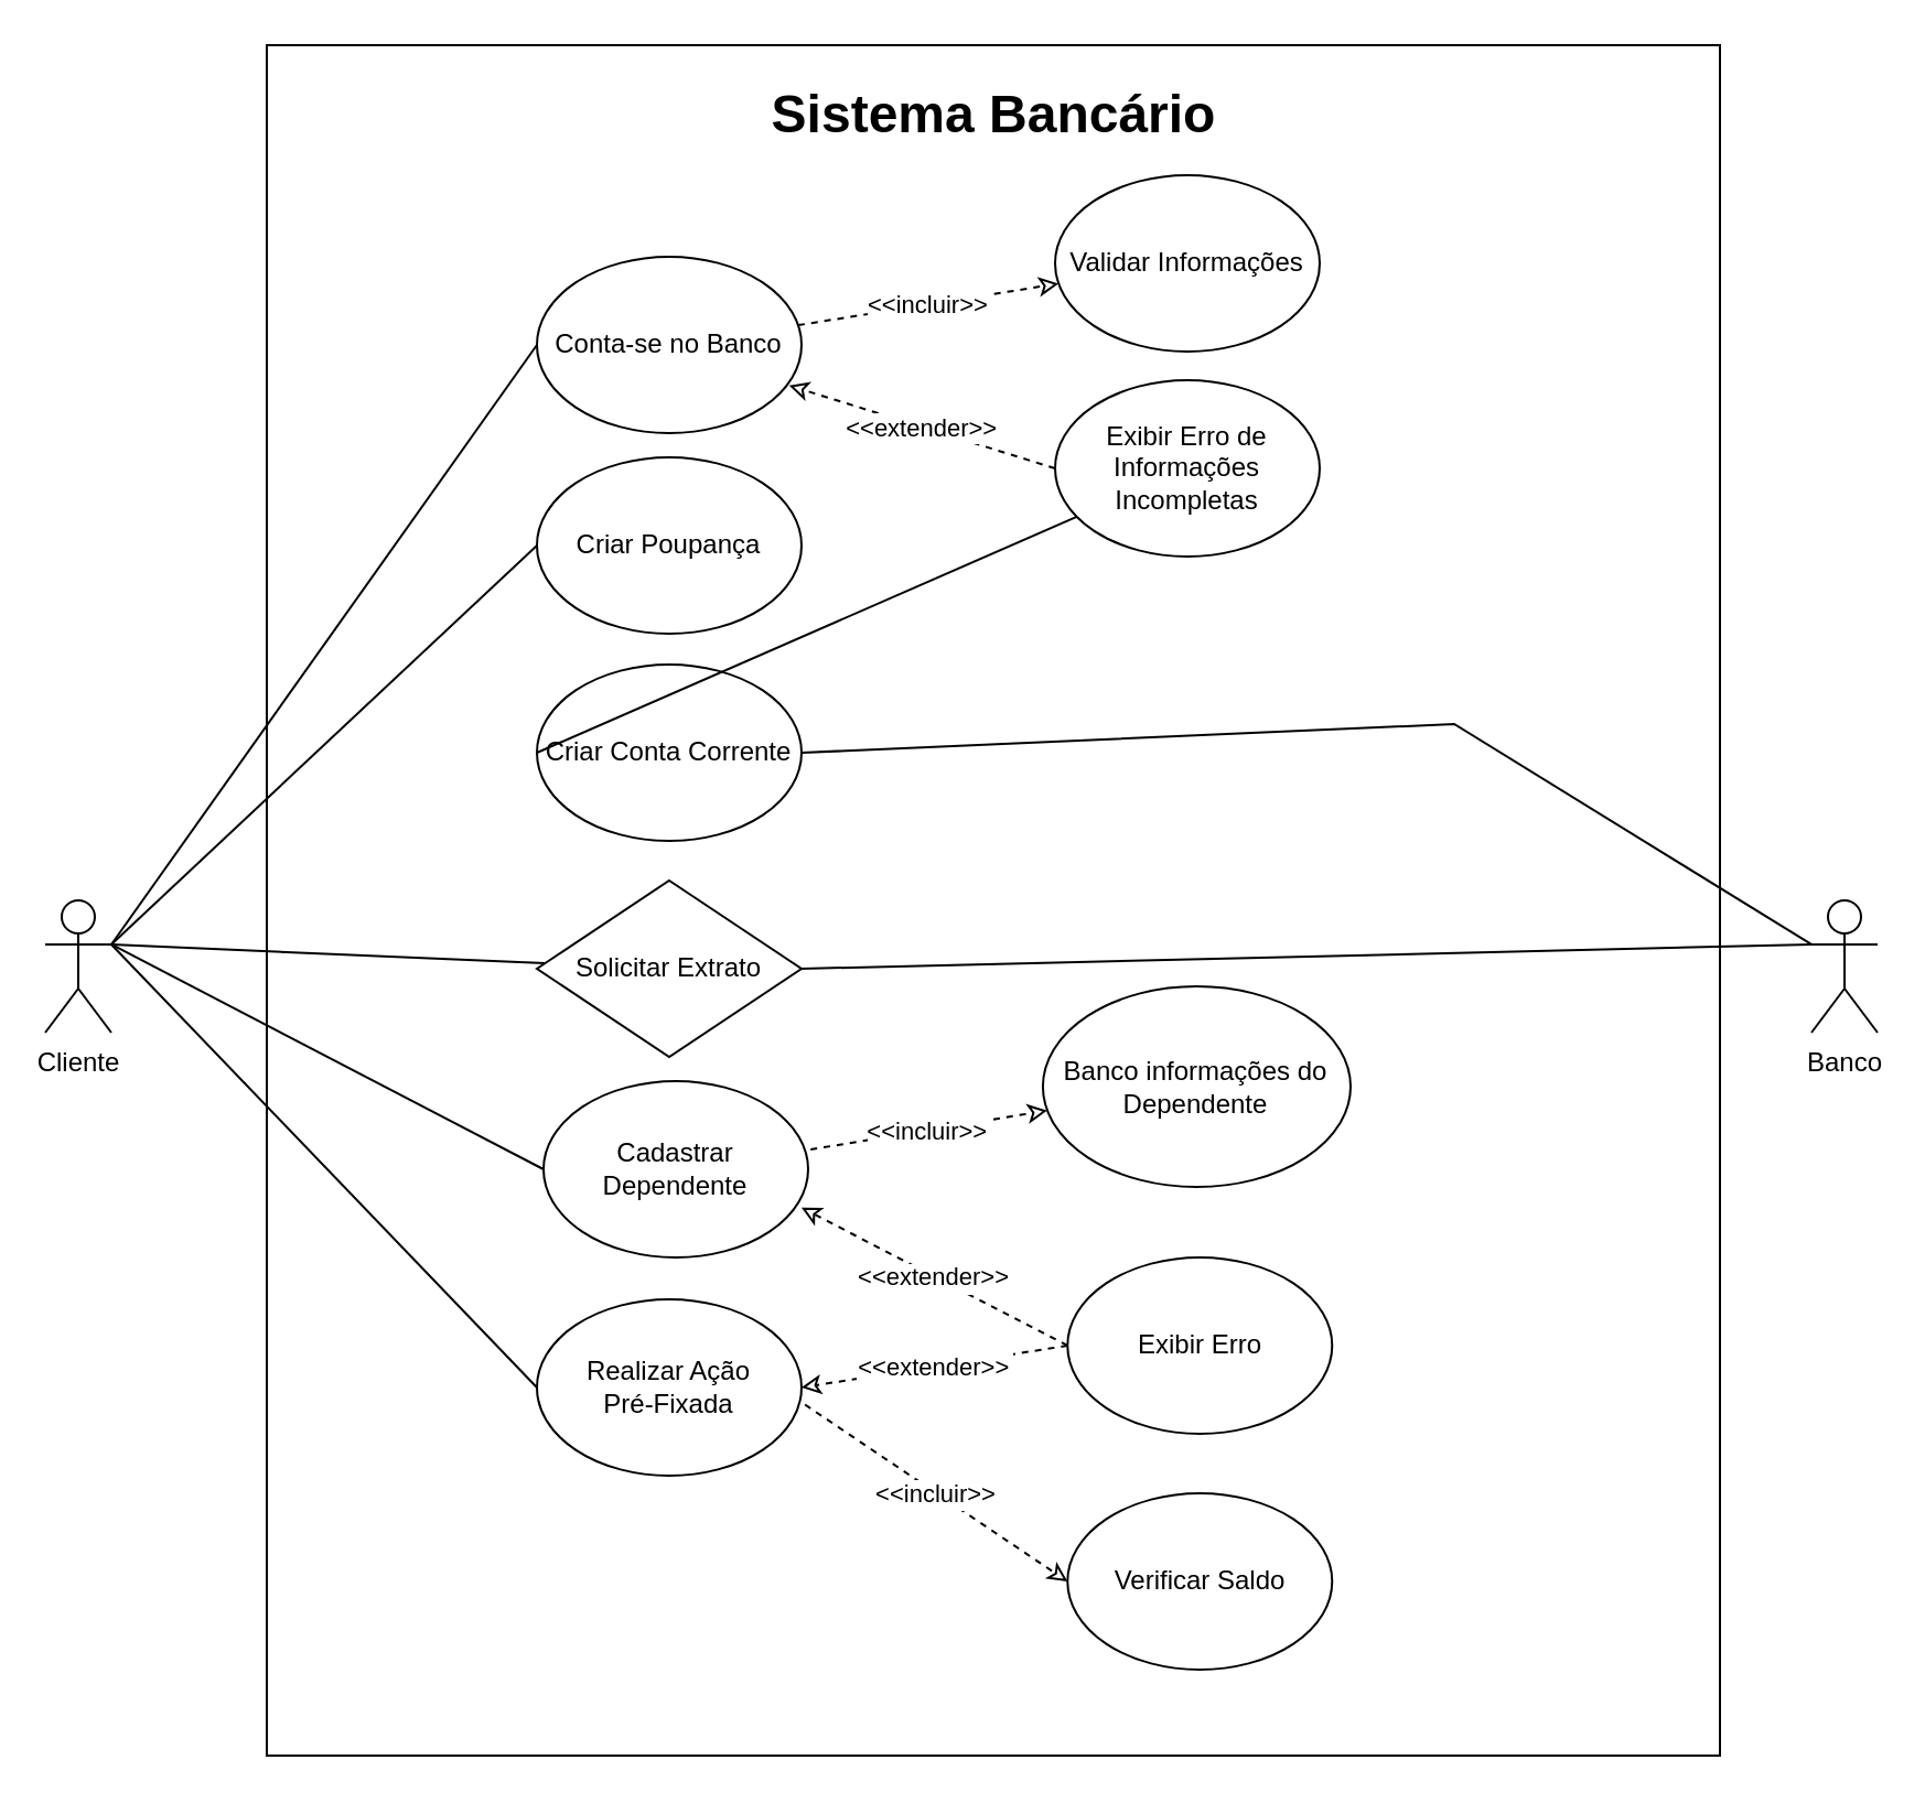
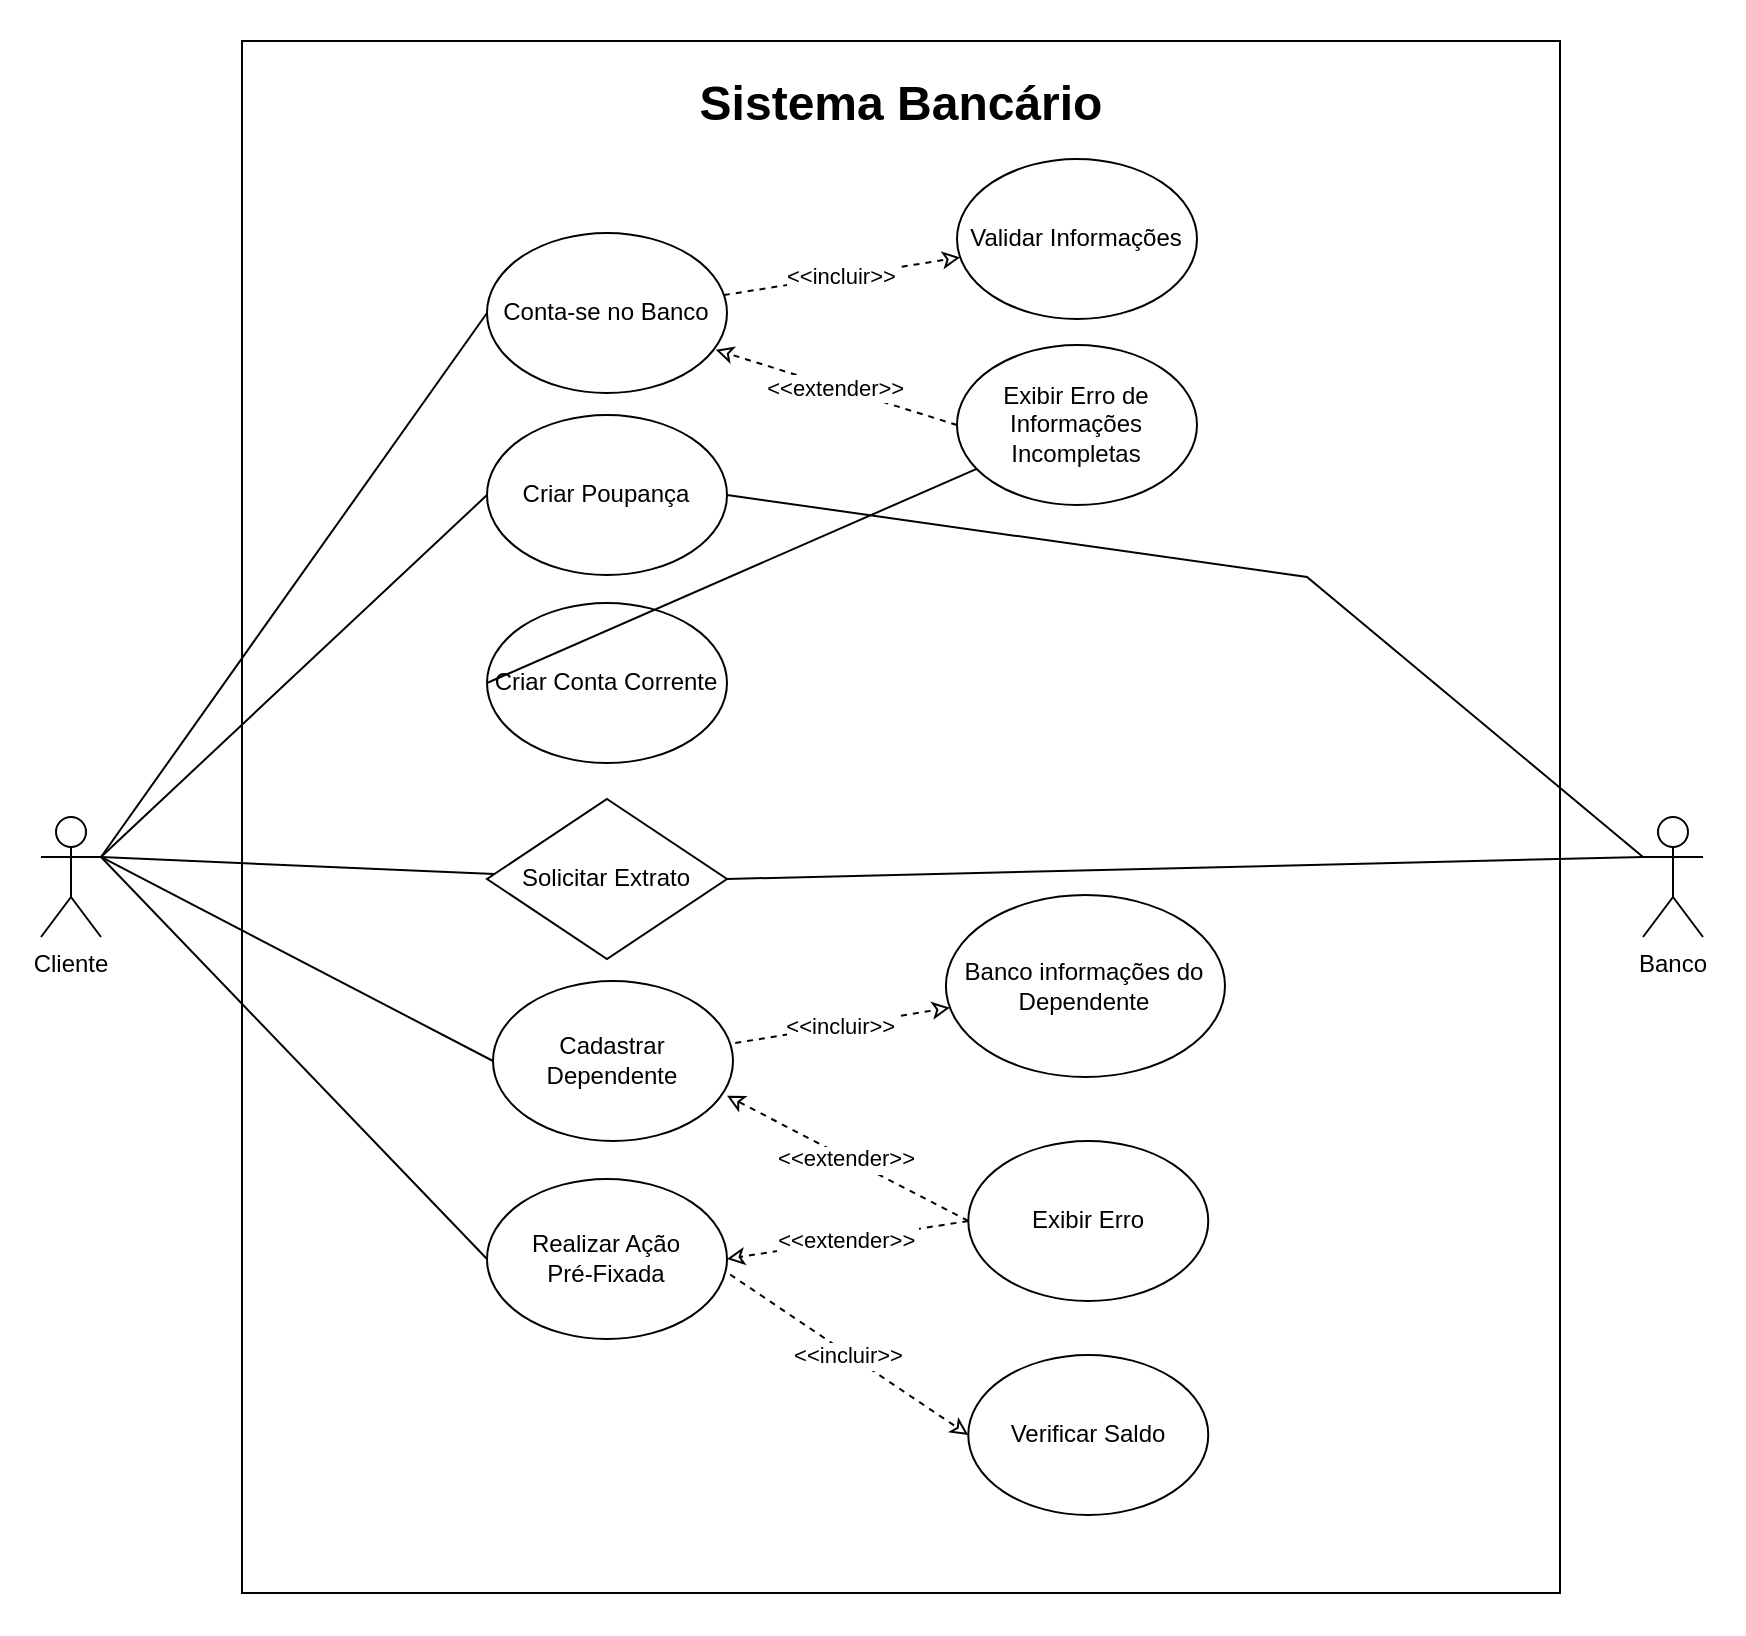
  <mxCell id="0" />
  <mxCell id="1" parent="0" />
  <mxCell id="2" value="" style="rounded=0;shadow=0;fillColor=none;html=1;labelBackgroundColor=none;textDirection=rtl;" vertex="1" parent="1"><mxGeometry x="120.5" y="20" width="659" height="776" as="geometry" /></mxCell>
  <mxCell id="3" style="edgeStyle=none;rounded=0;orthogonalLoop=1;jettySize=auto;html=1;exitX=1;exitY=0.333;exitDx=0;exitDy=0;exitPerimeter=0;entryX=0;entryY=0.5;entryDx=0;entryDy=0;endArrow=none;endFill=0;" edge="1" parent="1" source="4" target="7"><mxGeometry relative="1" as="geometry" /></mxCell>
  <mxCell id="4" value="Cliente" style="shape=umlActor;verticalLabelPosition=bottom;verticalAlign=top;html=1;outlineConnect=0;" vertex="1" parent="1"><mxGeometry x="20" y="408" width="30" height="60" as="geometry" /></mxCell>
  <mxCell id="5" value="Sistema Bancário" style="text;strokeColor=none;html=1;fontSize=24;fontStyle=1;verticalAlign=middle;align=center;shadow=0;" vertex="1" parent="1"><mxGeometry x="400" y="32" width="100" height="40" as="geometry" /></mxCell>
  <mxCell id="6" value="&lt;&lt;incluir&gt;&gt;" style="edgeStyle=none;rounded=0;orthogonalLoop=1;jettySize=auto;endArrow=classic;endFill=0;dashed=1;labelBackgroundColor=#ffffff;textDirection=rtl;align=center;labelPosition=center;verticalLabelPosition=middle;verticalAlign=middle;labelBorderColor=none;spacing=0;" edge="1" parent="1" source="7" target="22"><mxGeometry relative="1" as="geometry" /></mxCell>
  <mxCell id="7" value="Conta-se no Banco" style="ellipse;whiteSpace=wrap;html=1;shadow=0;fillColor=none;" vertex="1" parent="1"><mxGeometry x="243" y="116" width="120" height="80" as="geometry" /></mxCell>
  <mxCell id="8" style="edgeStyle=none;rounded=0;orthogonalLoop=1;jettySize=auto;html=1;exitX=0;exitY=0.5;exitDx=0;exitDy=0;entryX=1;entryY=0.333;entryDx=0;entryDy=0;entryPerimeter=0;endArrow=none;endFill=0;" edge="1" parent="1" source="9" target="4"><mxGeometry relative="1" as="geometry" /></mxCell>
  <mxCell id="9" value="Criar Poupança" style="ellipse;whiteSpace=wrap;html=1;shadow=0;fillColor=none;" vertex="1" parent="1"><mxGeometry x="243" y="207" width="120" height="80" as="geometry" /></mxCell>
- <mxCell id="10" style="edgeStyle=none;rounded=0;orthogonalLoop=1;jettySize=auto;html=1;exitX=1;exitY=0.5;exitDx=0;exitDy=0;entryX=0;entryY=0.333;entryDx=0;entryDy=0;entryPerimeter=0;endArrow=none;endFill=0;" edge="1" parent="1" source="12" target="21"><mxGeometry relative="1" as="geometry"><Array as="points"><mxPoint x="659" y="328" /></Array></mxGeometry></mxCell>
  <mxCell id="11" style="edgeStyle=none;rounded=0;orthogonalLoop=1;jettySize=auto;html=1;exitX=0;exitY=0.5;exitDx=0;exitDy=0;endArrow=none;endFill=0;" edge="1" parent="1" source="12" target="24"><mxGeometry relative="1" as="geometry" /></mxCell>
  <mxCell id="12" value="Criar Conta Corrente" style="ellipse;whiteSpace=wrap;html=1;shadow=0;fillColor=none;" vertex="1" parent="1"><mxGeometry x="243" y="301" width="120" height="80" as="geometry" /></mxCell>
  <mxCell id="13" style="edgeStyle=none;rounded=0;orthogonalLoop=1;jettySize=auto;html=1;exitX=1;exitY=0.5;exitDx=0;exitDy=0;entryX=0;entryY=0.333;entryDx=0;entryDy=0;entryPerimeter=0;endArrow=none;endFill=0;" edge="1" parent="1" source="15" target="21"><mxGeometry relative="1" as="geometry"><Array as="points" /></mxGeometry></mxCell>
  <mxCell id="14" style="rounded=0;orthogonalLoop=1;jettySize=auto;html=0;entryX=1;entryY=0.333;entryDx=0;entryDy=0;entryPerimeter=0;labelBackgroundColor=#ffffff;startArrow=none;startFill=0;endArrow=none;endFill=0;strokeColor=#000000;fontColor=#000000;align=center;" edge="1" parent="1" source="15" target="4"><mxGeometry relative="1" as="geometry" /></mxCell>
  <mxCell id="15" value="Solicitar Extrato" style="rhombus;whiteSpace=wrap;html=1;shadow=0;fillColor=none;" vertex="1" parent="1"><mxGeometry x="243" y="399" width="120" height="80" as="geometry" /></mxCell>
  <mxCell id="16" style="edgeStyle=none;rounded=0;orthogonalLoop=1;jettySize=auto;html=0;exitX=0;exitY=0.5;exitDx=0;exitDy=0;entryX=1;entryY=0.333;entryDx=0;entryDy=0;entryPerimeter=0;labelBackgroundColor=#ffffff;startArrow=none;startFill=0;endArrow=none;endFill=0;strokeColor=#000000;fontColor=#000000;align=center;" edge="1" parent="1" source="17" target="4"><mxGeometry relative="1" as="geometry" /></mxCell>
  <mxCell id="17" value="Realizar Ação &lt;br&gt;Pré-Fixada" style="ellipse;whiteSpace=wrap;html=1;shadow=0;fillColor=none;" vertex="1" parent="1"><mxGeometry x="243" y="589" width="120" height="80" as="geometry" /></mxCell>
  <mxCell id="18" style="edgeStyle=none;rounded=0;orthogonalLoop=1;jettySize=auto;html=1;exitX=0;exitY=0.5;exitDx=0;exitDy=0;entryX=1;entryY=0.333;entryDx=0;entryDy=0;entryPerimeter=0;endArrow=none;endFill=0;" edge="1" parent="1" source="19" target="4"><mxGeometry relative="1" as="geometry" /></mxCell>
  <mxCell id="19" value="Cadastrar Dependente" style="ellipse;whiteSpace=wrap;html=1;shadow=0;fillColor=none;" vertex="1" parent="1"><mxGeometry x="246" y="490" width="120" height="80" as="geometry" /></mxCell>
+ <mxCell id="20" style="edgeStyle=none;rounded=0;orthogonalLoop=1;jettySize=auto;html=1;exitX=0;exitY=0.333;exitDx=0;exitDy=0;exitPerimeter=0;entryX=1;entryY=0.5;entryDx=0;entryDy=0;endArrow=none;endFill=0;" edge="1" parent="1" source="21" target="9"><mxGeometry relative="1" as="geometry"><Array as="points"><mxPoint x="653" y="288" /></Array></mxGeometry></mxCell>
  <mxCell id="21" value="Banco" style="shape=umlActor;verticalLabelPosition=bottom;verticalAlign=top;html=1;outlineConnect=0;shadow=0;fillColor=none;" vertex="1" parent="1"><mxGeometry x="821" y="408" width="30" height="60" as="geometry" /></mxCell>
  <mxCell id="22" value="Validar Informações" style="ellipse;whiteSpace=wrap;html=1;shadow=0;fillColor=none;" vertex="1" parent="1"><mxGeometry x="478" y="79" width="120" height="80" as="geometry" /></mxCell>
  <mxCell id="23" value="&lt;&lt;extender&gt;&gt;" style="edgeStyle=none;rounded=0;orthogonalLoop=1;jettySize=auto;html=0;exitX=0;exitY=0.5;exitDx=0;exitDy=0;entryX=0.953;entryY=0.73;entryDx=0;entryDy=0;entryPerimeter=0;dashed=1;labelBackgroundColor=#ffffff;endArrow=classic;endFill=0;strokeColor=#000000;fontColor=#000000;align=center;labelPosition=center;verticalLabelPosition=middle;verticalAlign=middle;" edge="1" parent="1" source="24" target="7"><mxGeometry relative="1" as="geometry" /></mxCell>
  <mxCell id="24" value="Exibir Erro de Informações Incompletas" style="ellipse;whiteSpace=wrap;html=1;shadow=0;fillColor=none;" vertex="1" parent="1"><mxGeometry x="478" y="172" width="120" height="80" as="geometry" /></mxCell>
  <mxCell id="25" value="&lt;&lt;extender&gt;&gt;" style="edgeStyle=none;rounded=0;orthogonalLoop=1;jettySize=auto;html=0;exitX=0;exitY=0.5;exitDx=0;exitDy=0;entryX=0.953;entryY=0.73;entryDx=0;entryDy=0;entryPerimeter=0;dashed=1;labelBackgroundColor=#ffffff;endArrow=classic;endFill=0;strokeColor=#000000;fontColor=#000000;align=center;labelPosition=center;verticalLabelPosition=middle;verticalAlign=middle;" edge="1" parent="1" source="26"><mxGeometry relative="1" as="geometry"><mxPoint x="363" y="547.4" as="targetPoint" /></mxGeometry></mxCell>
  <mxCell id="26" value="Exibir Erro" style="ellipse;whiteSpace=wrap;html=1;shadow=0;fillColor=none;" vertex="1" parent="1"><mxGeometry x="483.64" y="570" width="120" height="80" as="geometry" /></mxCell>
  <mxCell id="27" value="&lt;&lt;incluir&gt;&gt;" style="edgeStyle=none;rounded=0;orthogonalLoop=1;jettySize=auto;endArrow=classic;endFill=0;dashed=1;labelBackgroundColor=#ffffff;textDirection=rtl;align=center;labelPosition=center;verticalLabelPosition=middle;verticalAlign=middle;labelBorderColor=none;spacing=0;" edge="1" parent="1" target="28"><mxGeometry relative="1" as="geometry"><mxPoint x="367.112" y="521.03" as="sourcePoint" /></mxGeometry></mxCell>
  <mxCell id="28" value="Banco informações do Dependente" style="ellipse;whiteSpace=wrap;html=1;shadow=0;fillColor=none;" vertex="1" parent="1"><mxGeometry x="472.46" y="447" width="139.54" height="91" as="geometry" /></mxCell>
  <mxCell id="29" value="Verificar Saldo" style="ellipse;whiteSpace=wrap;html=1;shadow=0;labelBackgroundColor=none;fillColor=none;fontColor=#000000;" vertex="1" parent="1"><mxGeometry x="483.64" y="677" width="120" height="80" as="geometry" /></mxCell>
  <mxCell id="30" value="&lt;&lt;incluir&gt;&gt;" style="edgeStyle=none;rounded=0;orthogonalLoop=1;jettySize=auto;endArrow=classic;endFill=0;dashed=1;labelBackgroundColor=#ffffff;textDirection=rtl;align=center;labelPosition=center;verticalLabelPosition=middle;verticalAlign=middle;labelBorderColor=none;spacing=0;exitX=1.013;exitY=0.597;exitDx=0;exitDy=0;exitPerimeter=0;entryX=0;entryY=0.5;entryDx=0;entryDy=0;" edge="1" parent="1" source="17" target="29"><mxGeometry relative="1" as="geometry"><mxPoint x="336.002" y="695.76" as="sourcePoint" /><mxPoint x="442.999" y="680.002" as="targetPoint" /></mxGeometry></mxCell>
  <mxCell id="31" value="&lt;&lt;extender&gt;&gt;" style="edgeStyle=none;rounded=0;orthogonalLoop=1;jettySize=auto;html=0;exitX=0;exitY=0.5;exitDx=0;exitDy=0;entryX=1;entryY=0.5;entryDx=0;entryDy=0;dashed=1;labelBackgroundColor=#ffffff;endArrow=classic;endFill=0;strokeColor=#000000;fontColor=#000000;align=center;labelPosition=center;verticalLabelPosition=middle;verticalAlign=middle;" edge="1" parent="1" source="26" target="17"><mxGeometry relative="1" as="geometry"><mxPoint x="373" y="557.4" as="targetPoint" /><mxPoint x="493.64" y="620" as="sourcePoint" /></mxGeometry></mxCell>
